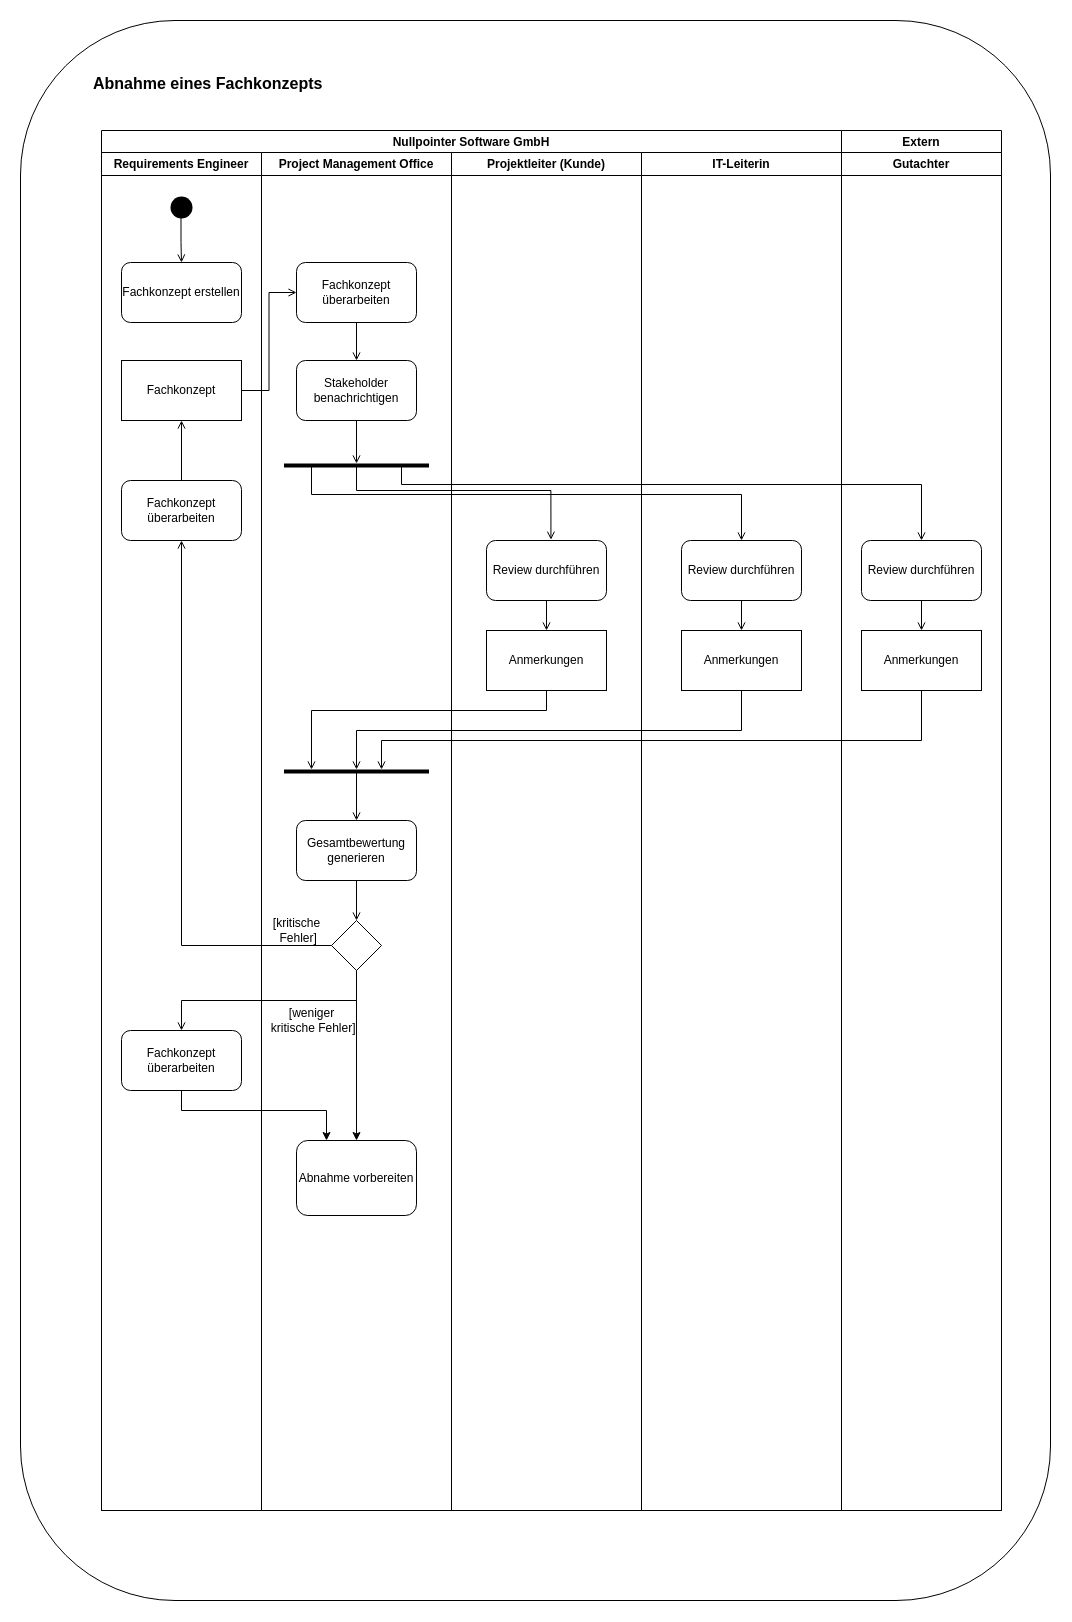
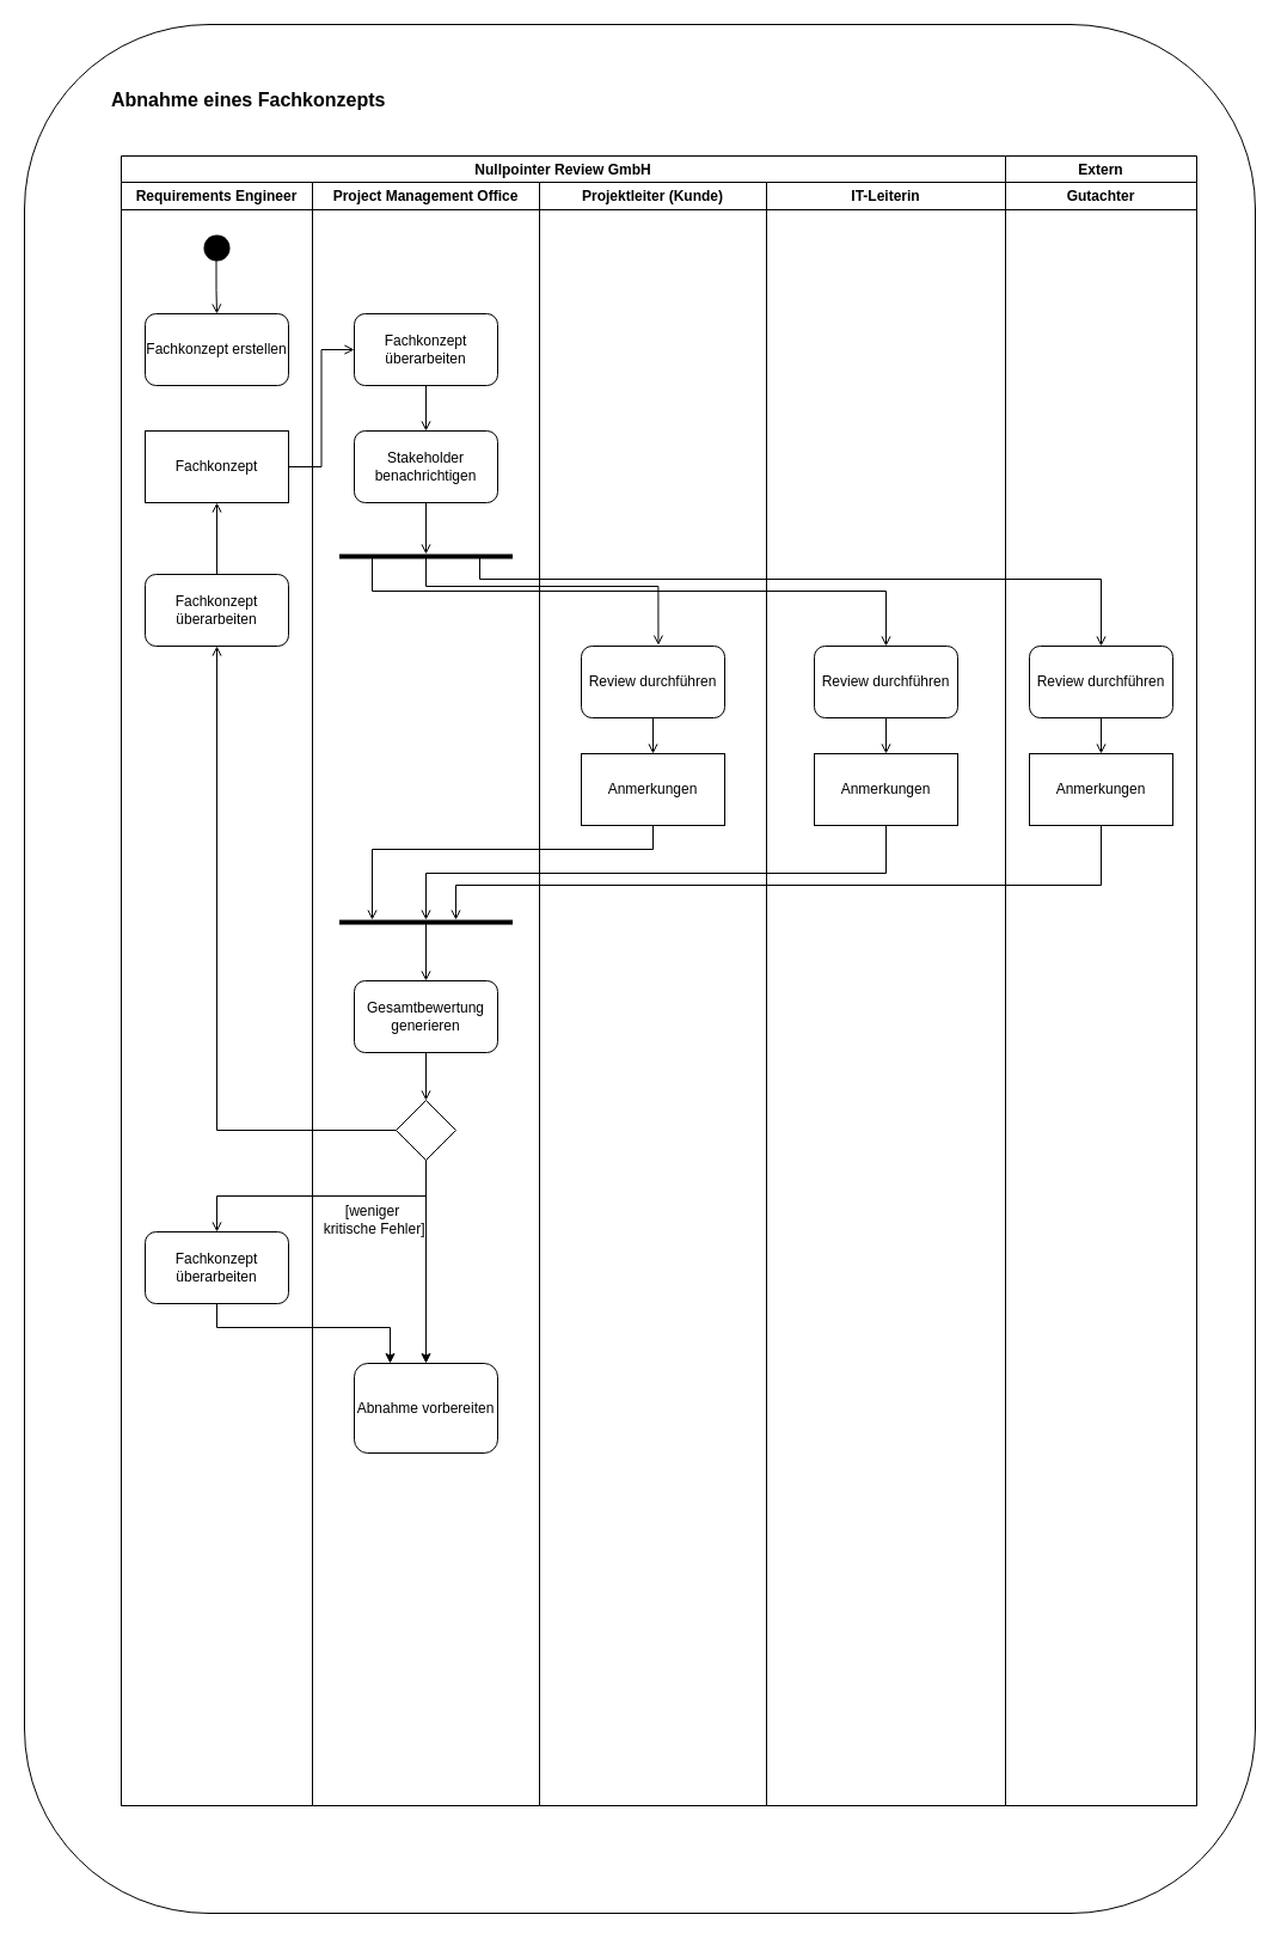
  <mxCell id="0" />
  <mxCell id="1" parent="0" />
  <mxCell id="2" value="" style="rounded=1;whiteSpace=wrap;html=1;" vertex="1" parent="1"><mxGeometry x="20" y="20" width="1030" height="1580" as="geometry" /></mxCell>
- <mxCell id="3" value="Nullpointer Software GmbH" style="swimlane;whiteSpace=wrap" parent="1" vertex="1"><mxGeometry x="101" y="130" width="740" height="1380" as="geometry" /></mxCell>
+ <mxCell id="3" value="Nullpointer Review GmbH" style="swimlane;whiteSpace=wrap" parent="1" vertex="1"><mxGeometry x="101" y="130" width="740" height="1380" as="geometry" /></mxCell>
  <mxCell id="4" value="Requirements Engineer" style="swimlane;whiteSpace=wrap" parent="3" vertex="1"><mxGeometry y="22" width="160" height="1358" as="geometry" /></mxCell>
  <mxCell id="5" value="" style="edgeStyle=orthogonalEdgeStyle;rounded=0;orthogonalLoop=1;jettySize=auto;html=1;exitX=0.483;exitY=0.733;exitDx=0;exitDy=0;exitPerimeter=0;endArrow=open;endFill=0;" edge="1" parent="4" source="6" target="7"><mxGeometry relative="1" as="geometry" /></mxCell>
  <mxCell id="6" value="" style="ellipse;shape=startState;fillColor=#000000;strokeColor=none;" parent="4" vertex="1"><mxGeometry x="65" y="40" width="30" height="30" as="geometry" /></mxCell>
  <mxCell id="7" value="Fachkonzept erstellen" style="rounded=1;whiteSpace=wrap;html=1;" vertex="1" parent="4"><mxGeometry x="20" y="110" width="120" height="60" as="geometry" /></mxCell>
  <mxCell id="8" value="Fachkonzept" style="rounded=0;whiteSpace=wrap;html=1;" vertex="1" parent="4"><mxGeometry x="20" y="208" width="120" height="60" as="geometry" /></mxCell>
  <mxCell id="9" style="edgeStyle=orthogonalEdgeStyle;rounded=0;orthogonalLoop=1;jettySize=auto;html=1;entryX=0.5;entryY=1;entryDx=0;entryDy=0;endArrow=open;endFill=0;" edge="1" parent="4" source="10" target="8"><mxGeometry relative="1" as="geometry" /></mxCell>
  <mxCell id="10" value="Fachkonzept überarbeiten" style="rounded=1;whiteSpace=wrap;html=1;" vertex="1" parent="4"><mxGeometry x="20" y="328" width="120" height="60" as="geometry" /></mxCell>
  <mxCell id="11" value="Fachkonzept überarbeiten" style="rounded=1;whiteSpace=wrap;html=1;" vertex="1" parent="4"><mxGeometry x="20" y="878" width="120" height="60" as="geometry" /></mxCell>
  <mxCell id="12" value="Project Management Office" style="swimlane;whiteSpace=wrap" parent="3" vertex="1"><mxGeometry x="160" y="22" width="190" height="1358" as="geometry" /></mxCell>
  <mxCell id="13" value="" style="edgeStyle=orthogonalEdgeStyle;rounded=0;orthogonalLoop=1;jettySize=auto;html=1;entryX=0.5;entryY=0;entryDx=0;entryDy=0;endArrow=open;endFill=0;" edge="1" parent="12" source="14" target="16"><mxGeometry relative="1" as="geometry"><mxPoint x="95" y="208" as="targetPoint" /></mxGeometry></mxCell>
  <mxCell id="14" value="Fachkonzept überarbeiten" style="rounded=1;whiteSpace=wrap;html=1;" vertex="1" parent="12"><mxGeometry x="35" y="110" width="120" height="60" as="geometry" /></mxCell>
  <mxCell id="15" value="" style="edgeStyle=orthogonalEdgeStyle;rounded=0;orthogonalLoop=1;jettySize=auto;html=1;endArrow=open;endFill=0;" edge="1" parent="12" source="16" target="17"><mxGeometry relative="1" as="geometry" /></mxCell>
  <mxCell id="16" value="Stakeholder benachrichtigen" style="rounded=1;whiteSpace=wrap;html=1;" vertex="1" parent="12"><mxGeometry x="35" y="208" width="120" height="60" as="geometry" /></mxCell>
  <mxCell id="17" value="" style="line;strokeWidth=4;html=1;perimeter=backbonePerimeter;points=[];outlineConnect=0;" vertex="1" parent="12"><mxGeometry x="22.5" y="308" width="145" height="10" as="geometry" /></mxCell>
  <mxCell id="18" style="edgeStyle=orthogonalEdgeStyle;rounded=0;orthogonalLoop=1;jettySize=auto;html=1;endArrow=open;endFill=0;" edge="1" parent="12" source="19" target="21"><mxGeometry relative="1" as="geometry" /></mxCell>
  <mxCell id="19" value="" style="line;strokeWidth=4;html=1;perimeter=backbonePerimeter;points=[];outlineConnect=0;" vertex="1" parent="12"><mxGeometry x="22.5" y="608" width="145" height="22" as="geometry" /></mxCell>
  <mxCell id="20" style="edgeStyle=orthogonalEdgeStyle;rounded=0;orthogonalLoop=1;jettySize=auto;html=1;entryX=0.5;entryY=0;entryDx=0;entryDy=0;endArrow=open;endFill=0;" edge="1" parent="12" source="21" target="23"><mxGeometry relative="1" as="geometry" /></mxCell>
  <mxCell id="21" value="Gesamtbewertung generieren" style="rounded=1;whiteSpace=wrap;html=1;" vertex="1" parent="12"><mxGeometry x="35" y="668" width="120" height="60" as="geometry" /></mxCell>
  <mxCell id="22" style="edgeStyle=orthogonalEdgeStyle;rounded=0;orthogonalLoop=1;jettySize=auto;html=1;" edge="1" parent="12" source="23" target="26"><mxGeometry relative="1" as="geometry" /></mxCell>
  <mxCell id="23" value="" style="rhombus;whiteSpace=wrap;html=1;" vertex="1" parent="12"><mxGeometry x="70" y="768" width="50" height="50" as="geometry" /></mxCell>
- <mxCell id="24" value="[kritische&lt;div&gt;&amp;nbsp;Fehler]&lt;/div&gt;" style="text;html=1;align=center;verticalAlign=middle;resizable=0;points=[];autosize=1;strokeColor=none;fillColor=none;" vertex="1" parent="12"><mxGeometry y="758" width="70" height="40" as="geometry" /></mxCell>
  <mxCell id="25" value="[weniger&lt;div&gt;&amp;nbsp;kritische&amp;nbsp;&lt;span style=&quot;background-color: transparent; color: light-dark(rgb(0, 0, 0), rgb(255, 255, 255));&quot;&gt;Fehler]&lt;/span&gt;&lt;/div&gt;" style="text;html=1;align=center;verticalAlign=middle;resizable=0;points=[];autosize=1;strokeColor=none;fillColor=none;" vertex="1" parent="12"><mxGeometry x="-5" y="848" width="110" height="40" as="geometry" /></mxCell>
  <mxCell id="26" value="Abnahme vorbereiten" style="rounded=1;whiteSpace=wrap;html=1;" vertex="1" parent="12"><mxGeometry x="35" y="988" width="120" height="75" as="geometry" /></mxCell>
  <mxCell id="27" value="Projektleiter (Kunde)" style="swimlane;whiteSpace=wrap;startSize=23;" vertex="1" parent="3"><mxGeometry x="350" y="22" width="190" height="1358" as="geometry" /></mxCell>
  <mxCell id="28" style="edgeStyle=orthogonalEdgeStyle;rounded=0;orthogonalLoop=1;jettySize=auto;html=1;entryX=0.5;entryY=0;entryDx=0;entryDy=0;endArrow=open;endFill=0;" edge="1" parent="27" source="29" target="30"><mxGeometry relative="1" as="geometry" /></mxCell>
  <mxCell id="29" value="Review durchführen" style="rounded=1;whiteSpace=wrap;html=1;" vertex="1" parent="27"><mxGeometry x="35" y="388" width="120" height="60" as="geometry" /></mxCell>
  <mxCell id="30" value="Anmerkungen" style="rounded=0;whiteSpace=wrap;html=1;" vertex="1" parent="27"><mxGeometry x="35" y="478" width="120" height="60" as="geometry" /></mxCell>
  <mxCell id="31" value="IT-Leiterin" style="swimlane;whiteSpace=wrap;startSize=23;" vertex="1" parent="3"><mxGeometry x="540" y="22" width="200" height="1358" as="geometry" /></mxCell>
  <mxCell id="32" style="edgeStyle=orthogonalEdgeStyle;rounded=0;orthogonalLoop=1;jettySize=auto;html=1;exitX=0.5;exitY=1;exitDx=0;exitDy=0;entryX=0.5;entryY=0;entryDx=0;entryDy=0;endArrow=open;endFill=0;" edge="1" parent="31" source="33" target="34"><mxGeometry relative="1" as="geometry" /></mxCell>
  <mxCell id="33" value="Review durchführen" style="rounded=1;whiteSpace=wrap;html=1;" vertex="1" parent="31"><mxGeometry x="40" y="388" width="120" height="60" as="geometry" /></mxCell>
  <mxCell id="34" value="Anmerkungen" style="rounded=0;whiteSpace=wrap;html=1;" vertex="1" parent="31"><mxGeometry x="40" y="478" width="120" height="60" as="geometry" /></mxCell>
  <mxCell id="35" style="edgeStyle=orthogonalEdgeStyle;rounded=0;orthogonalLoop=1;jettySize=auto;html=1;entryX=0;entryY=0.5;entryDx=0;entryDy=0;endArrow=open;endFill=0;" edge="1" parent="3" source="8" target="14"><mxGeometry relative="1" as="geometry" /></mxCell>
  <mxCell id="36" value="" style="edgeStyle=orthogonalEdgeStyle;rounded=0;orthogonalLoop=1;jettySize=auto;html=1;endArrow=open;endFill=0;entryX=0.537;entryY=-0.013;entryDx=0;entryDy=0;entryPerimeter=0;" edge="1" parent="3" source="17" target="29"><mxGeometry relative="1" as="geometry"><mxPoint x="220" y="340" as="sourcePoint" /><mxPoint x="220" y="383" as="targetPoint" /><Array as="points"><mxPoint x="255" y="360" /><mxPoint x="449" y="360" /><mxPoint x="449" y="409" /></Array></mxGeometry></mxCell>
  <mxCell id="37" value="" style="edgeStyle=orthogonalEdgeStyle;rounded=0;orthogonalLoop=1;jettySize=auto;html=1;endArrow=open;endFill=0;entryX=0.5;entryY=0;entryDx=0;entryDy=0;" edge="1" parent="3" source="17" target="33"><mxGeometry relative="1" as="geometry"><mxPoint x="210" y="340" as="sourcePoint" /><mxPoint x="404" y="413" as="targetPoint" /><Array as="points"><mxPoint x="210" y="364" /><mxPoint x="640" y="364" /></Array></mxGeometry></mxCell>
  <mxCell id="38" style="edgeStyle=orthogonalEdgeStyle;rounded=0;orthogonalLoop=1;jettySize=auto;html=1;endArrow=open;endFill=0;" edge="1" parent="3" source="30" target="19"><mxGeometry relative="1" as="geometry"><Array as="points"><mxPoint x="445" y="580" /><mxPoint x="210" y="580" /></Array></mxGeometry></mxCell>
  <mxCell id="39" style="edgeStyle=orthogonalEdgeStyle;rounded=0;orthogonalLoop=1;jettySize=auto;html=1;endArrow=open;endFill=0;" edge="1" parent="3" source="34" target="19"><mxGeometry relative="1" as="geometry"><Array as="points"><mxPoint x="640" y="600" /><mxPoint x="255" y="600" /></Array></mxGeometry></mxCell>
  <mxCell id="40" style="edgeStyle=orthogonalEdgeStyle;rounded=0;orthogonalLoop=1;jettySize=auto;html=1;entryX=0.5;entryY=1;entryDx=0;entryDy=0;endArrow=open;endFill=0;" edge="1" parent="3" source="23" target="10"><mxGeometry relative="1" as="geometry" /></mxCell>
  <mxCell id="41" style="edgeStyle=orthogonalEdgeStyle;rounded=0;orthogonalLoop=1;jettySize=auto;html=1;exitX=0.5;exitY=1;exitDx=0;exitDy=0;entryX=0.5;entryY=0;entryDx=0;entryDy=0;endArrow=open;endFill=0;" edge="1" parent="3" source="23" target="11"><mxGeometry relative="1" as="geometry" /></mxCell>
  <mxCell id="42" style="edgeStyle=orthogonalEdgeStyle;rounded=0;orthogonalLoop=1;jettySize=auto;html=1;entryX=0.25;entryY=0;entryDx=0;entryDy=0;" edge="1" parent="3" source="11" target="26"><mxGeometry relative="1" as="geometry"><Array as="points"><mxPoint x="80" y="980" /><mxPoint x="225" y="980" /></Array></mxGeometry></mxCell>
  <mxCell id="43" value="Extern" style="swimlane;whiteSpace=wrap" vertex="1" parent="1"><mxGeometry x="841" y="130" width="160" height="1380" as="geometry" /></mxCell>
  <mxCell id="44" value="Gutachter" style="swimlane;whiteSpace=wrap;startSize=23;" vertex="1" parent="43"><mxGeometry y="22" width="160" height="1358" as="geometry" /></mxCell>
  <mxCell id="45" style="edgeStyle=orthogonalEdgeStyle;rounded=0;orthogonalLoop=1;jettySize=auto;html=1;exitX=0.5;exitY=1;exitDx=0;exitDy=0;endArrow=open;endFill=0;" edge="1" parent="44" source="46" target="47"><mxGeometry relative="1" as="geometry" /></mxCell>
  <mxCell id="46" value="Review durchführen" style="rounded=1;whiteSpace=wrap;html=1;" vertex="1" parent="44"><mxGeometry x="20" y="388" width="120" height="60" as="geometry" /></mxCell>
  <mxCell id="47" value="Anmerkungen" style="rounded=0;whiteSpace=wrap;html=1;" vertex="1" parent="44"><mxGeometry x="20" y="478" width="120" height="60" as="geometry" /></mxCell>
  <mxCell id="48" value="" style="edgeStyle=orthogonalEdgeStyle;rounded=0;orthogonalLoop=1;jettySize=auto;html=1;endArrow=open;endFill=0;" edge="1" parent="1" source="17" target="46"><mxGeometry relative="1" as="geometry"><mxPoint x="401" y="470" as="sourcePoint" /><mxPoint x="595" y="533" as="targetPoint" /><Array as="points"><mxPoint x="401" y="484" /><mxPoint x="921" y="484" /></Array></mxGeometry></mxCell>
  <mxCell id="49" style="edgeStyle=orthogonalEdgeStyle;rounded=0;orthogonalLoop=1;jettySize=auto;html=1;exitX=0.5;exitY=1;exitDx=0;exitDy=0;endArrow=open;endFill=0;" edge="1" parent="1" source="47" target="19"><mxGeometry relative="1" as="geometry"><mxPoint x="431" y="750" as="targetPoint" /><Array as="points"><mxPoint x="921" y="740" /><mxPoint x="381" y="740" /></Array></mxGeometry></mxCell>
  <mxCell id="50" value="&lt;h1 style=&quot;margin-top: 0px;&quot;&gt;&lt;font style=&quot;font-size: 16px;&quot;&gt;Abnahme eines Fachkonzepts&lt;/font&gt;&lt;/h1&gt;" style="text;html=1;whiteSpace=wrap;overflow=hidden;rounded=0;" vertex="1" parent="1"><mxGeometry x="91" y="60" width="240" height="40" as="geometry" /></mxCell>
